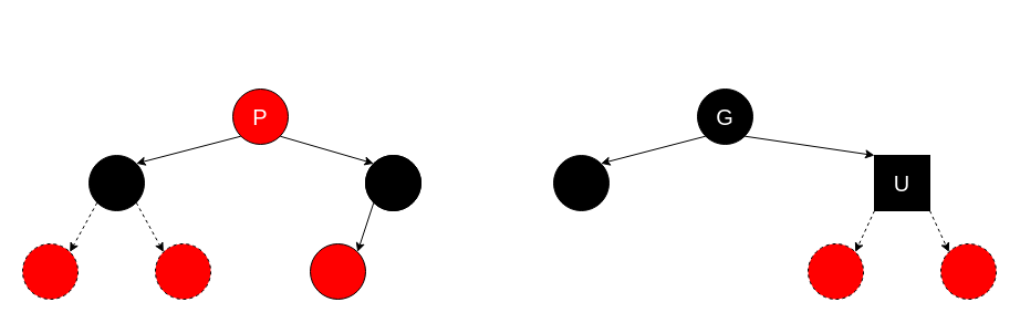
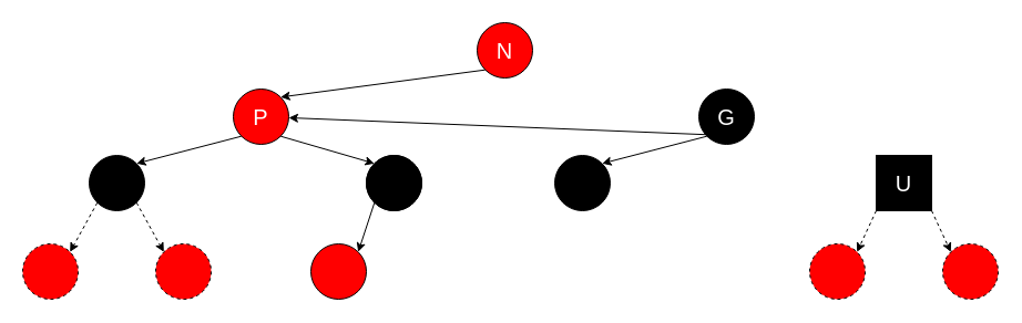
  <mxCell id="0" />
  <mxCell id="1" parent="0" />
  <mxCell id="2" style="edgeStyle=none;rounded=0;orthogonalLoop=1;jettySize=auto;html=1;exitX=0;exitY=1;exitDx=0;exitDy=0;entryX=1;entryY=0;entryDx=0;entryDy=0;fontSize=20;fontColor=#000000;" parent="1" source="3" target="4" edge="1"><mxGeometry relative="1" as="geometry" /></mxCell>
  <mxCell id="3" value="" style="ellipse;whiteSpace=wrap;html=1;aspect=fixed;fillColor=#000000;" parent="1" vertex="1"><mxGeometry x="330" y="140" width="50" height="50" as="geometry" /></mxCell>
  <mxCell id="4" value="" style="ellipse;whiteSpace=wrap;html=1;aspect=fixed;fillColor=#FF0000;" parent="1" vertex="1"><mxGeometry x="280" y="220" width="50" height="50" as="geometry" /></mxCell>
+ <mxCell id="5" style="edgeStyle=none;rounded=0;orthogonalLoop=1;jettySize=auto;html=1;exitX=0;exitY=1;exitDx=0;exitDy=0;entryX=1;entryY=0;entryDx=0;entryDy=0;fontSize=13;fontColor=#000000;" edge="1" parent="1" source="6" target="10"><mxGeometry relative="1" as="geometry" /></mxCell>
+ <mxCell id="6" value="&lt;font color=&quot;#ffffff&quot;&gt;&lt;span style=&quot;font-size: 20px;&quot;&gt;N&lt;/span&gt;&lt;/font&gt;" style="ellipse;whiteSpace=wrap;html=1;aspect=fixed;fillColor=#FF0000;" parent="1" vertex="1"><mxGeometry x="430" y="20" width="50" height="50" as="geometry" /></mxCell>
  <mxCell id="7" value="" style="ellipse;whiteSpace=wrap;html=1;aspect=fixed;fillColor=#000000;" parent="1" vertex="1"><mxGeometry x="500" y="140" width="50" height="50" as="geometry" /></mxCell>
  <mxCell id="8" style="edgeStyle=none;rounded=0;orthogonalLoop=1;jettySize=auto;html=1;exitX=0;exitY=1;exitDx=0;exitDy=0;entryX=1;entryY=0;entryDx=0;entryDy=0;fontSize=13;fontColor=#000000;" edge="1" parent="1" source="10" target="13"><mxGeometry relative="1" as="geometry" /></mxCell>
  <mxCell id="9" style="edgeStyle=none;rounded=0;orthogonalLoop=1;jettySize=auto;html=1;exitX=1;exitY=1;exitDx=0;exitDy=0;entryX=0;entryY=0;entryDx=0;entryDy=0;fontSize=13;fontColor=#000000;" edge="1" parent="1" source="10" target="3"><mxGeometry relative="1" as="geometry" /></mxCell>
  <mxCell id="10" value="&lt;font color=&quot;#ffffff&quot; style=&quot;font-size: 20px;&quot;&gt;P&lt;/font&gt;" style="ellipse;whiteSpace=wrap;html=1;aspect=fixed;fillColor=#FF0000;" parent="1" vertex="1"><mxGeometry x="210" y="80" width="50" height="50" as="geometry" /></mxCell>
  <mxCell id="11" style="edgeStyle=none;rounded=0;orthogonalLoop=1;jettySize=auto;html=1;exitX=0;exitY=1;exitDx=0;exitDy=0;entryX=1;entryY=0;entryDx=0;entryDy=0;fontSize=20;fontColor=#FFFFFF;dashed=1;" parent="1" source="13" target="14" edge="1"><mxGeometry relative="1" as="geometry" /></mxCell>
  <mxCell id="12" style="edgeStyle=none;rounded=0;orthogonalLoop=1;jettySize=auto;html=1;exitX=1;exitY=1;exitDx=0;exitDy=0;entryX=0;entryY=0;entryDx=0;entryDy=0;dashed=1;fontSize=20;fontColor=#FFFFFF;" parent="1" source="13" target="15" edge="1"><mxGeometry relative="1" as="geometry" /></mxCell>
  <mxCell id="13" value="" style="ellipse;whiteSpace=wrap;html=1;aspect=fixed;fillColor=#000000;" parent="1" vertex="1"><mxGeometry x="80" y="140" width="50" height="50" as="geometry" /></mxCell>
  <mxCell id="14" value="" style="ellipse;whiteSpace=wrap;html=1;aspect=fixed;fillColor=#FF0000;dashed=1;" parent="1" vertex="1"><mxGeometry x="20" y="220" width="50" height="50" as="geometry" /></mxCell>
  <mxCell id="15" value="" style="ellipse;whiteSpace=wrap;html=1;aspect=fixed;fillColor=#FF0000;dashed=1;" parent="1" vertex="1"><mxGeometry x="140" y="220" width="50" height="50" as="geometry" /></mxCell>
- <mxCell id="16" style="edgeStyle=none;rounded=0;orthogonalLoop=1;jettySize=auto;html=1;exitX=1;exitY=1;exitDx=0;exitDy=0;entryX=0;entryY=0;entryDx=0;entryDy=0;fontSize=20;fontColor=#FFFFFF;" parent="1" source="18" target="21" edge="1"><mxGeometry relative="1" as="geometry" /></mxCell>
+ <mxCell id="16" style="edgeStyle=none;rounded=0;orthogonalLoop=1;jettySize=auto;html=1;exitX=1;exitY=1;exitDx=0;exitDy=0;fontSize=20;fontColor=#FFFFFF;" parent="1" source="18" target="10" edge="1"><mxGeometry relative="1" as="geometry" /></mxCell>
  <mxCell id="17" style="edgeStyle=none;rounded=0;orthogonalLoop=1;jettySize=auto;html=1;exitX=0;exitY=1;exitDx=0;exitDy=0;entryX=1;entryY=0;entryDx=0;entryDy=0;fontSize=13;fontColor=#000000;" edge="1" parent="1" source="18" target="7"><mxGeometry relative="1" as="geometry" /></mxCell>
  <mxCell id="18" value="&lt;font style=&quot;font-size: 20px;&quot; color=&quot;#ffffff&quot;&gt;G&lt;/font&gt;" style="ellipse;whiteSpace=wrap;html=1;aspect=fixed;fillColor=#000000;" parent="1" vertex="1"><mxGeometry x="630" y="80" width="50" height="50" as="geometry" /></mxCell>
  <mxCell id="19" style="edgeStyle=none;rounded=0;orthogonalLoop=1;jettySize=auto;html=1;exitX=0;exitY=1;exitDx=0;exitDy=0;entryX=1;entryY=0;entryDx=0;entryDy=0;fontSize=20;fontColor=#FFFFFF;dashed=1;" parent="1" source="21" target="22" edge="1"><mxGeometry relative="1" as="geometry" /></mxCell>
  <mxCell id="20" style="edgeStyle=none;rounded=0;orthogonalLoop=1;jettySize=auto;html=1;exitX=1;exitY=1;exitDx=0;exitDy=0;entryX=0;entryY=0;entryDx=0;entryDy=0;fontSize=20;fontColor=#FFFFFF;dashed=1;" parent="1" source="21" target="23" edge="1"><mxGeometry relative="1" as="geometry" /></mxCell>
  <mxCell id="21" value="&lt;font color=&quot;#ffffff&quot; style=&quot;font-size: 20px;&quot;&gt;U&lt;/font&gt;" style="whiteSpace=wrap;html=1;aspect=fixed;fillColor=#000000;rounded=0;" parent="1" vertex="1"><mxGeometry x="790" y="140" width="50" height="50" as="geometry" /></mxCell>
  <mxCell id="22" value="" style="ellipse;whiteSpace=wrap;html=1;aspect=fixed;fillColor=#FF0000;dashed=1;" parent="1" vertex="1"><mxGeometry x="730" y="220" width="50" height="50" as="geometry" /></mxCell>
  <mxCell id="23" value="" style="ellipse;whiteSpace=wrap;html=1;aspect=fixed;fillColor=#FF0000;dashed=1;" parent="1" vertex="1"><mxGeometry x="850" y="220" width="50" height="50" as="geometry" /></mxCell>
  <mxCell id="24" value="" style="ellipse;whiteSpace=wrap;html=1;aspect=fixed;fillColor=#000000;" vertex="1" parent="1"><mxGeometry x="330" y="140" width="50" height="50" as="geometry" /></mxCell>
